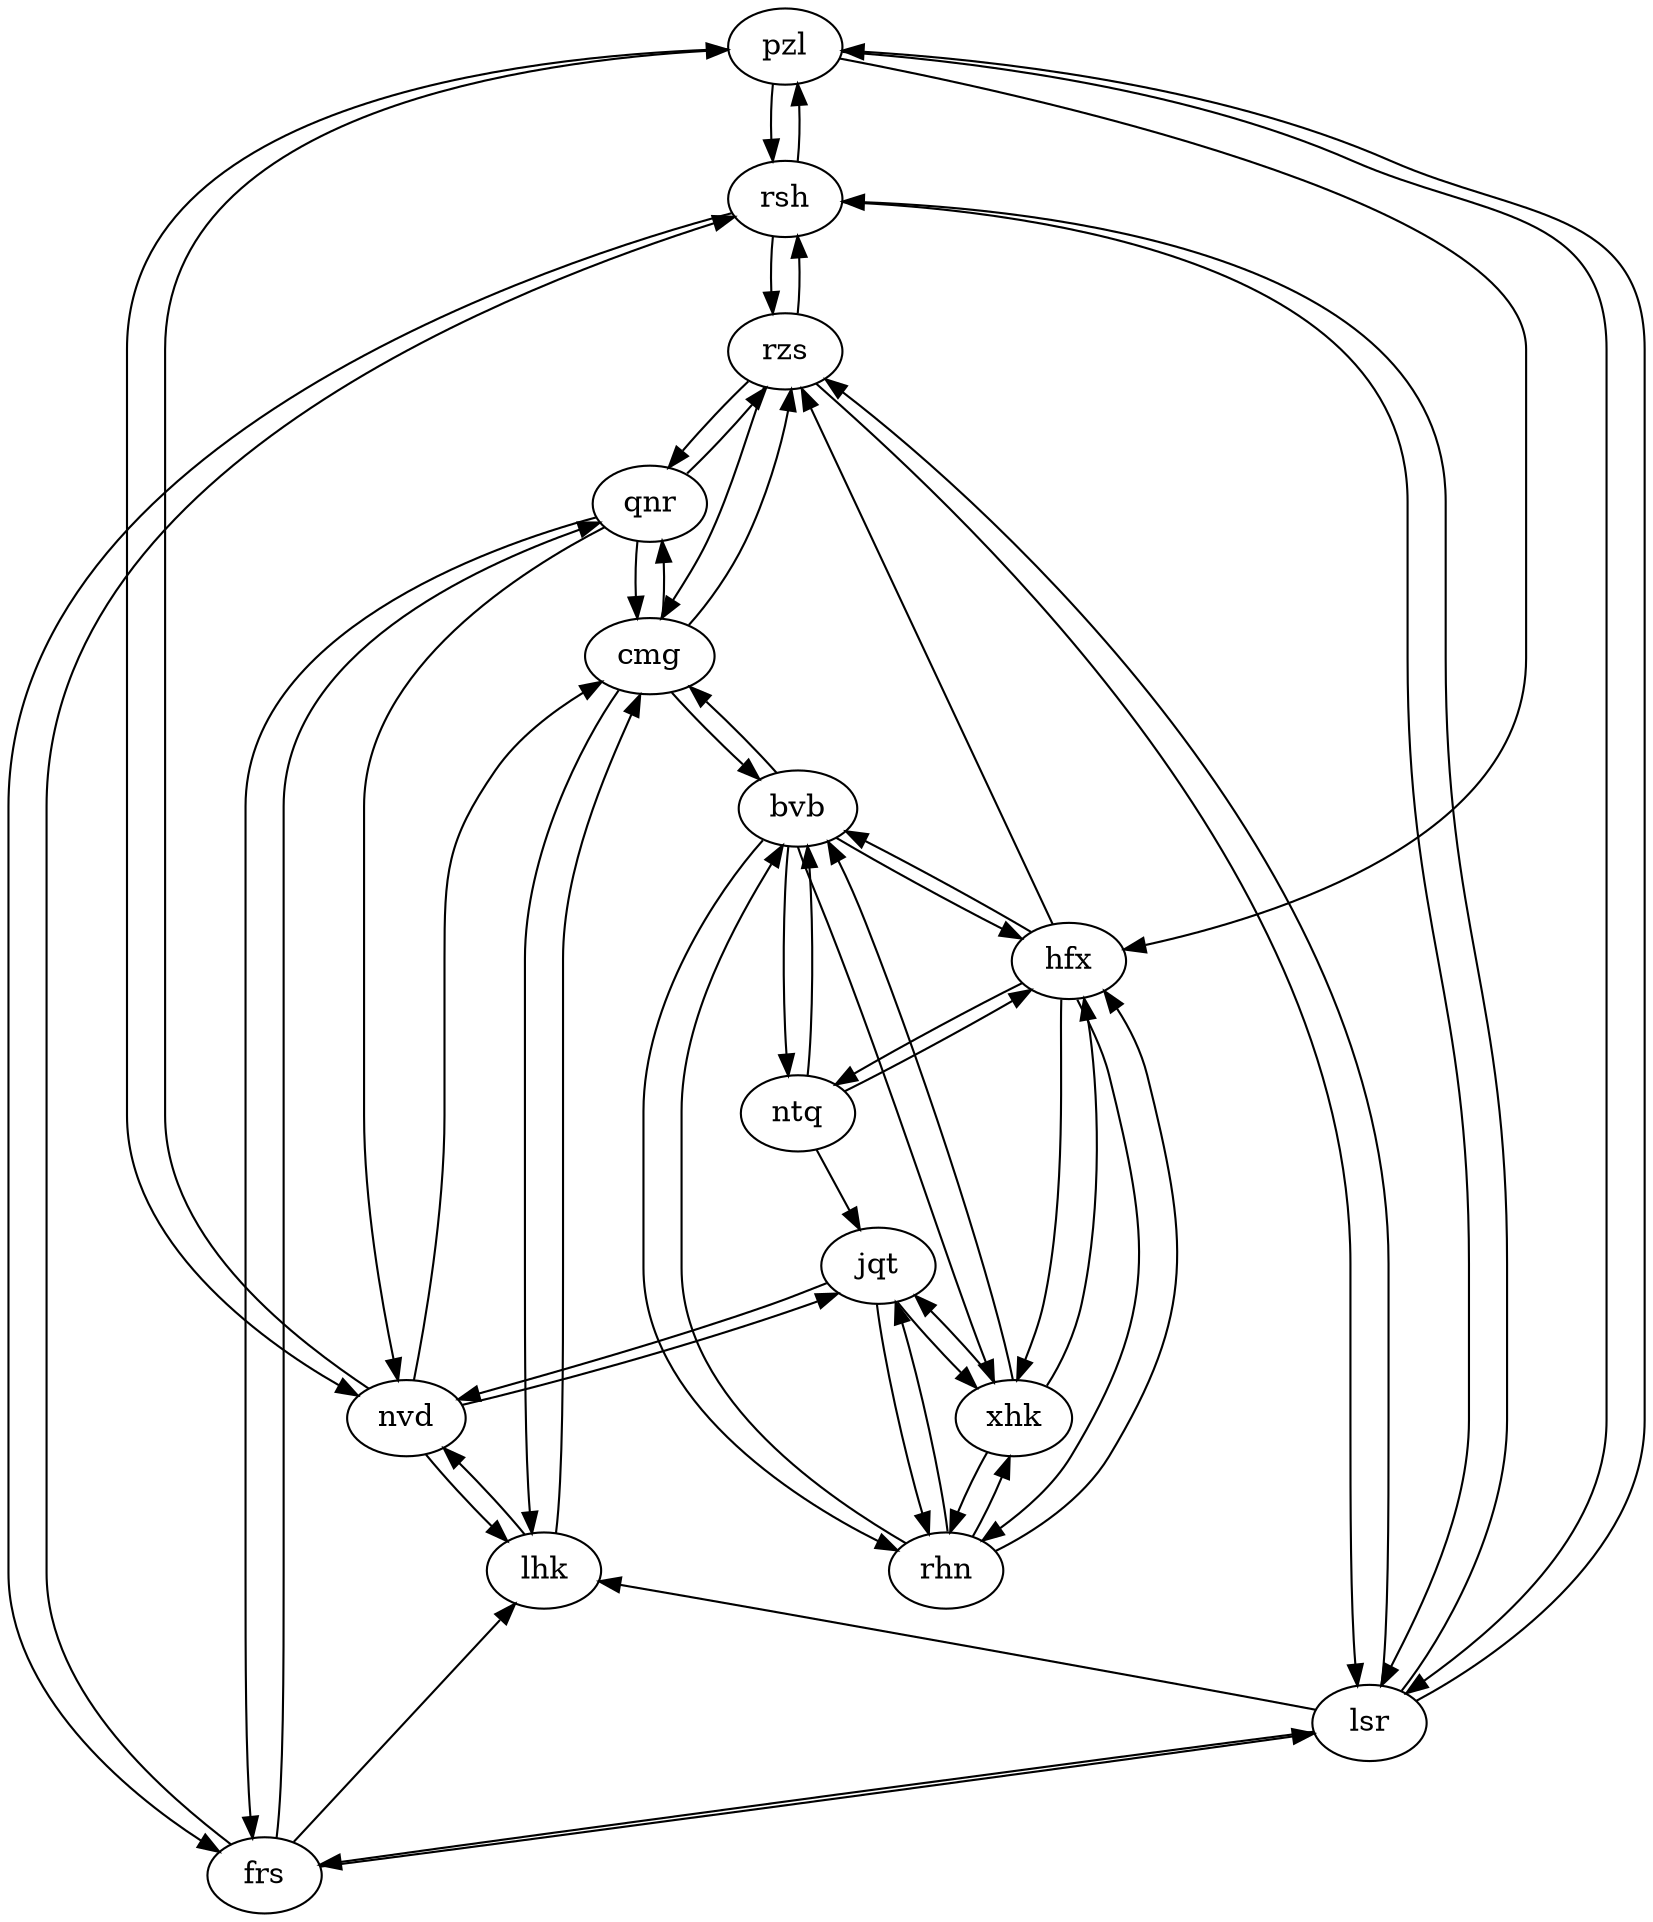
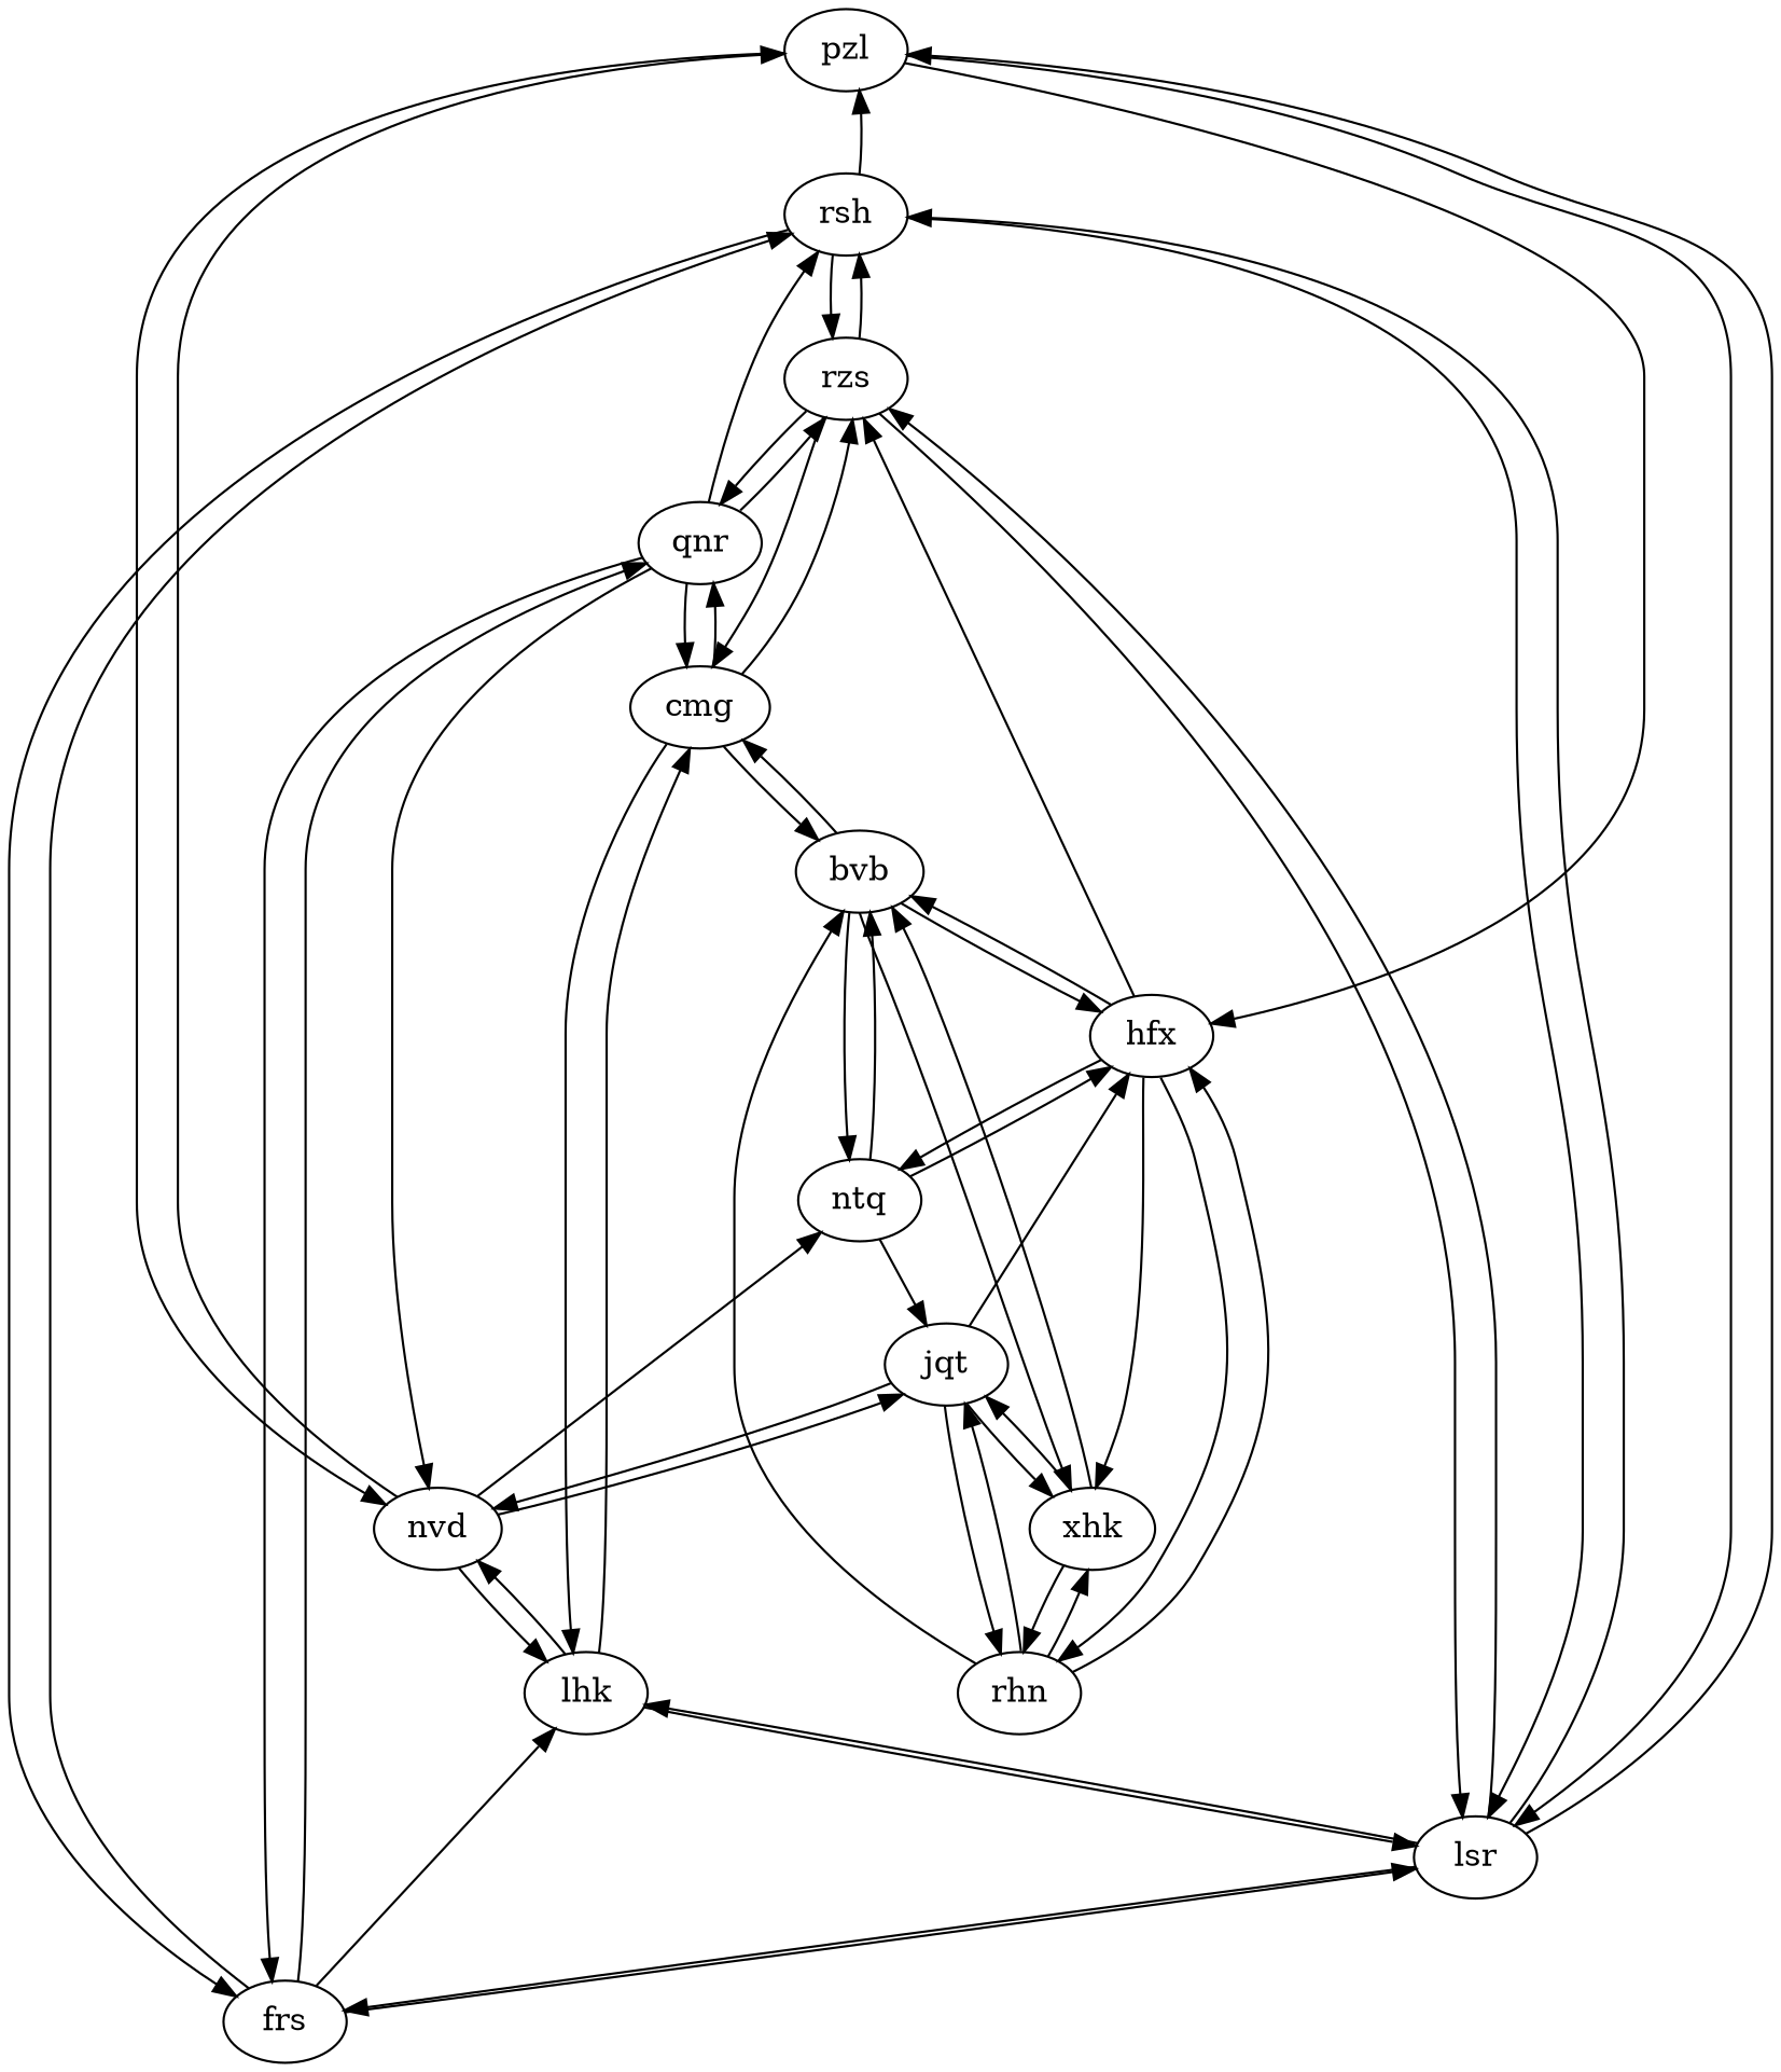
  strict digraph {
    pzl
    rsh
    lsr
    hfx
    nvd
    frs
    rzs
    lhk
    rhn
    xhk
    ntq
    bvb
    jqt
    cmg
    qnr
-   pzl -> rsh
+   qnr -> rsh
    pzl -> lsr
    pzl -> hfx
    pzl -> nvd
    rsh -> pzl
    rsh -> lsr
    rsh -> frs
    rsh -> rzs
    lsr -> pzl
    lsr -> rsh
    lsr -> frs
    lsr -> rzs
    lsr -> lhk
    hfx -> rzs
    hfx -> rhn
    hfx -> xhk
    hfx -> ntq
    hfx -> bvb
    nvd -> pzl
    nvd -> lhk
    nvd -> jqt
-   nvd -> cmg
+   nvd -> ntq
    frs -> rsh
    frs -> lsr
    frs -> lhk
    frs -> qnr
    rzs -> rsh
    rzs -> lsr
    rzs -> cmg
    rzs -> qnr
+   lhk -> lsr
    lhk -> nvd
    lhk -> cmg
    rhn -> hfx
    rhn -> xhk
    rhn -> bvb
    rhn -> jqt
-   xhk -> hfx
+   jqt -> hfx
    xhk -> rhn
    xhk -> bvb
    xhk -> jqt
    ntq -> hfx
    ntq -> bvb
    ntq -> jqt
    bvb -> hfx
-   bvb -> rhn
    bvb -> xhk
    bvb -> ntq
    bvb -> cmg
    jqt -> nvd
    jqt -> rhn
    jqt -> xhk
    cmg -> rzs
    cmg -> lhk
    cmg -> bvb
    cmg -> qnr
    qnr -> nvd
    qnr -> frs
    qnr -> rzs
    qnr -> cmg
  }
